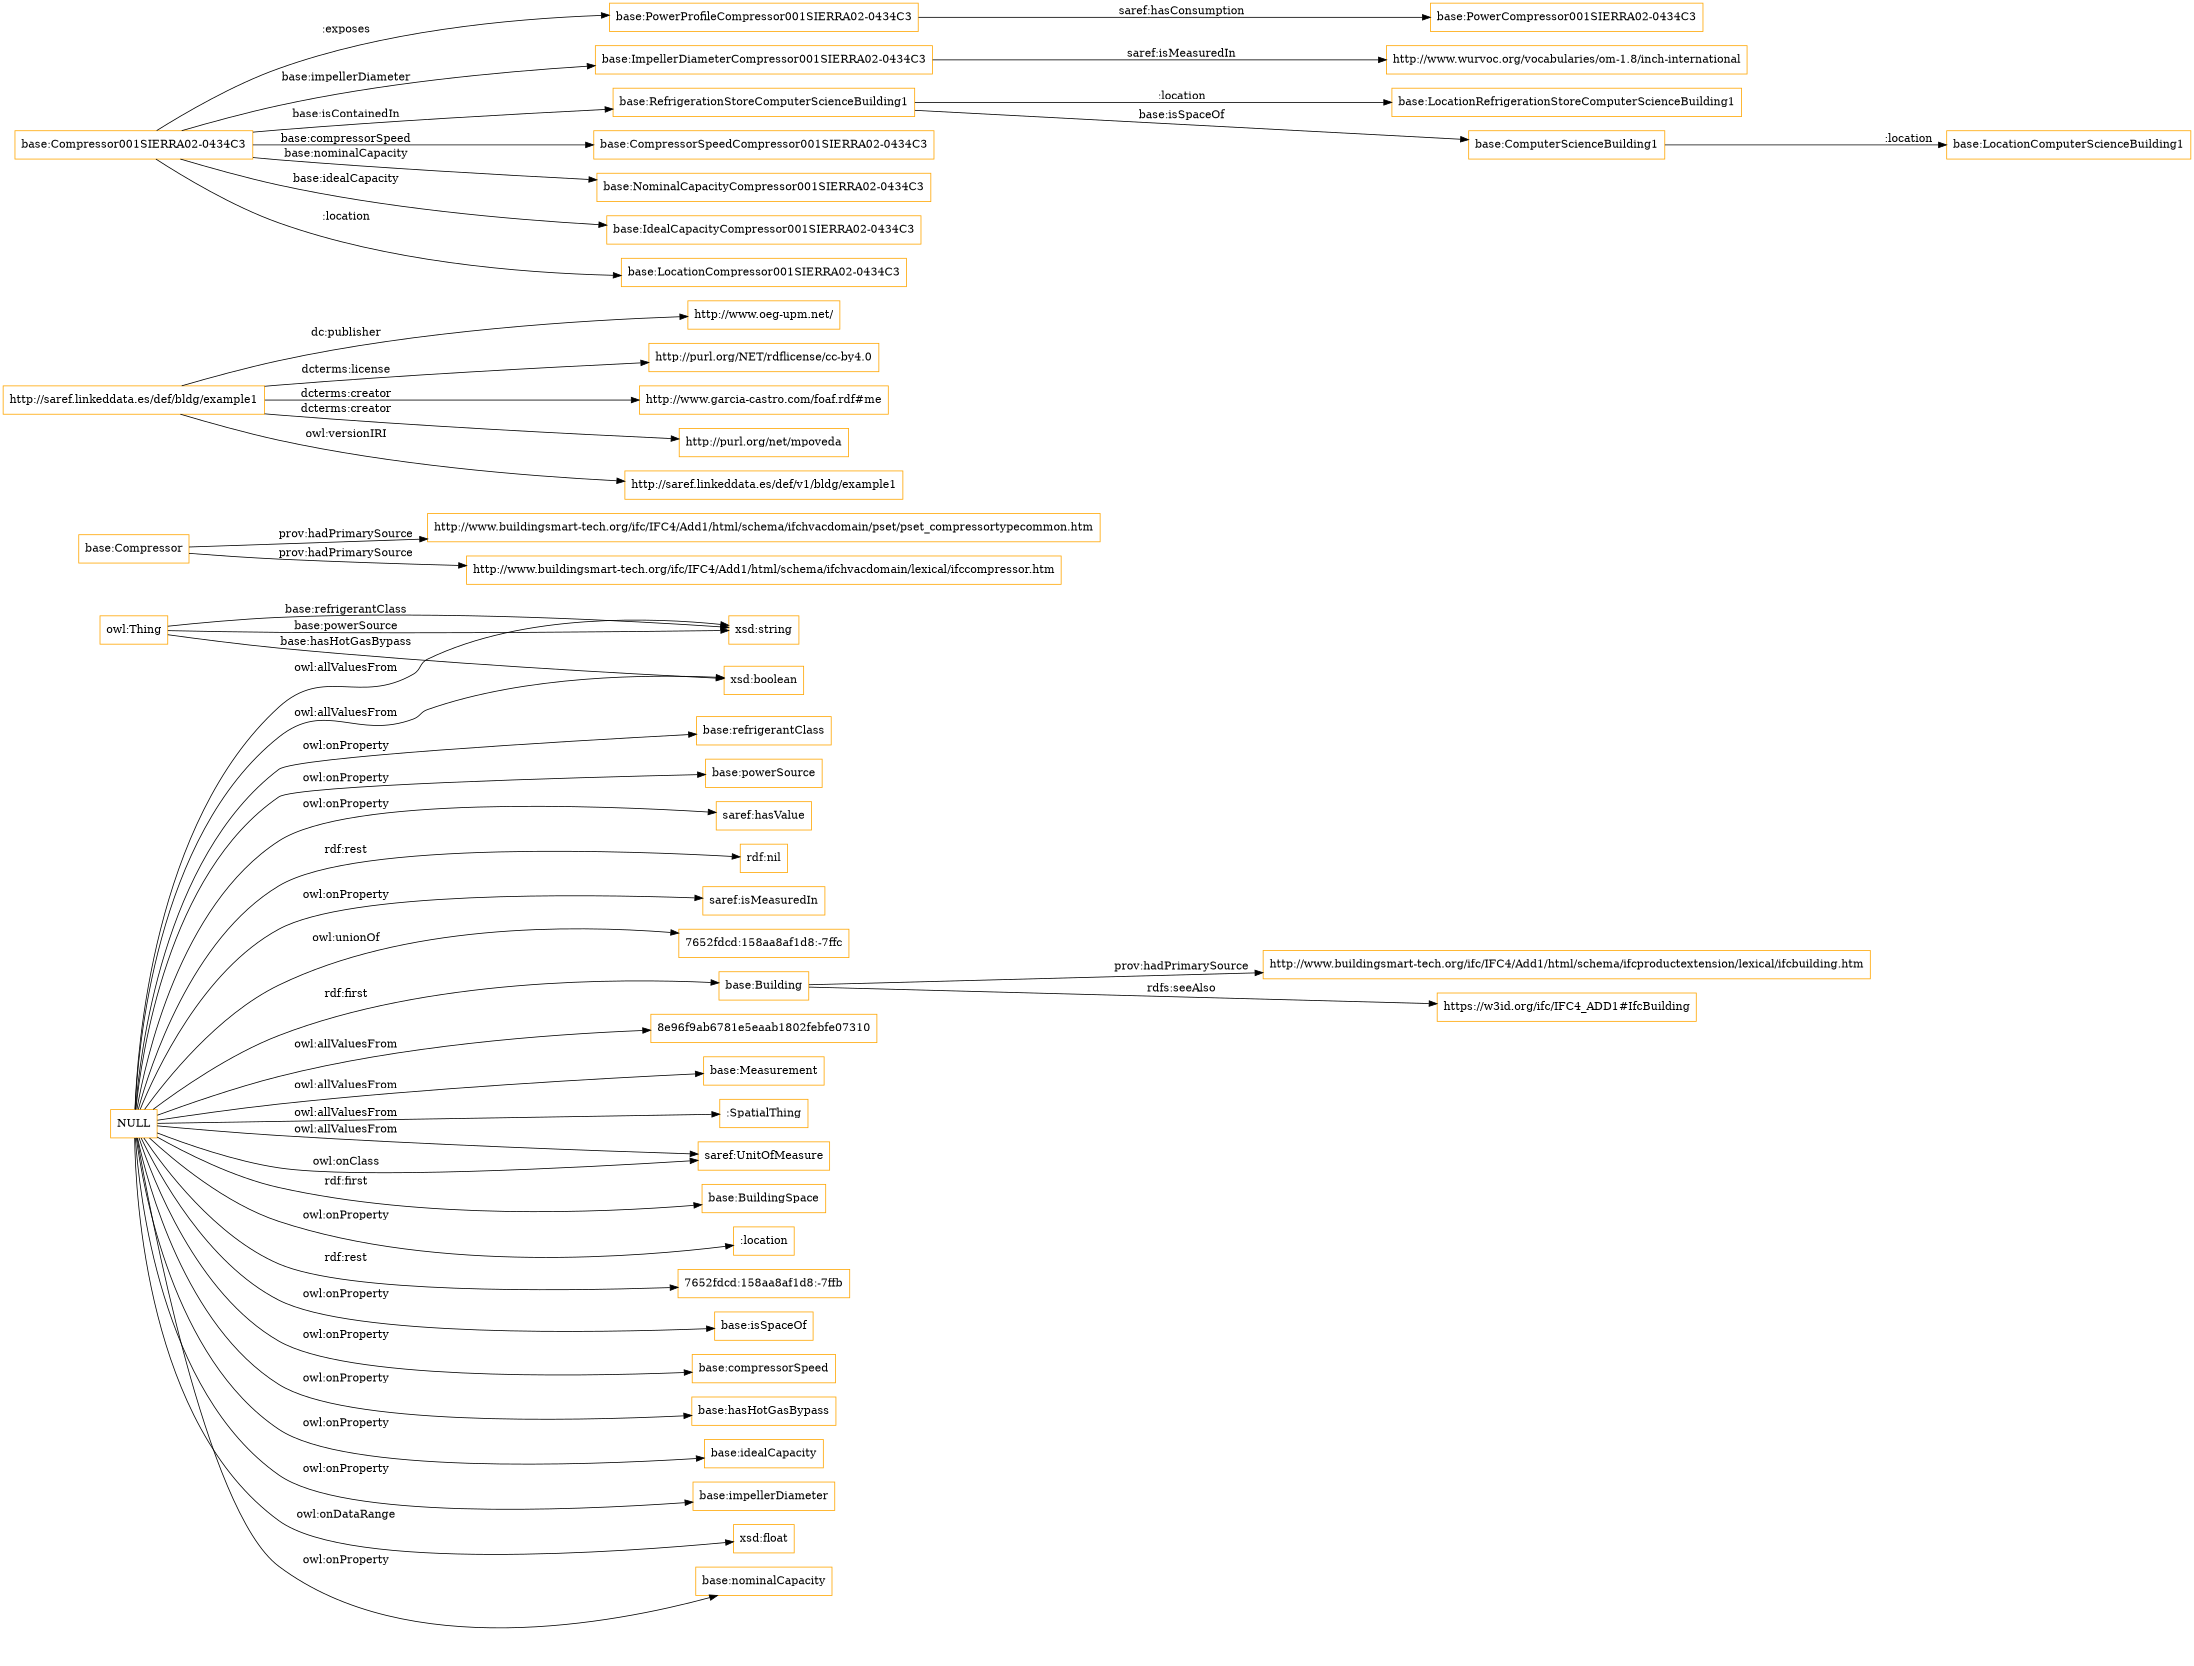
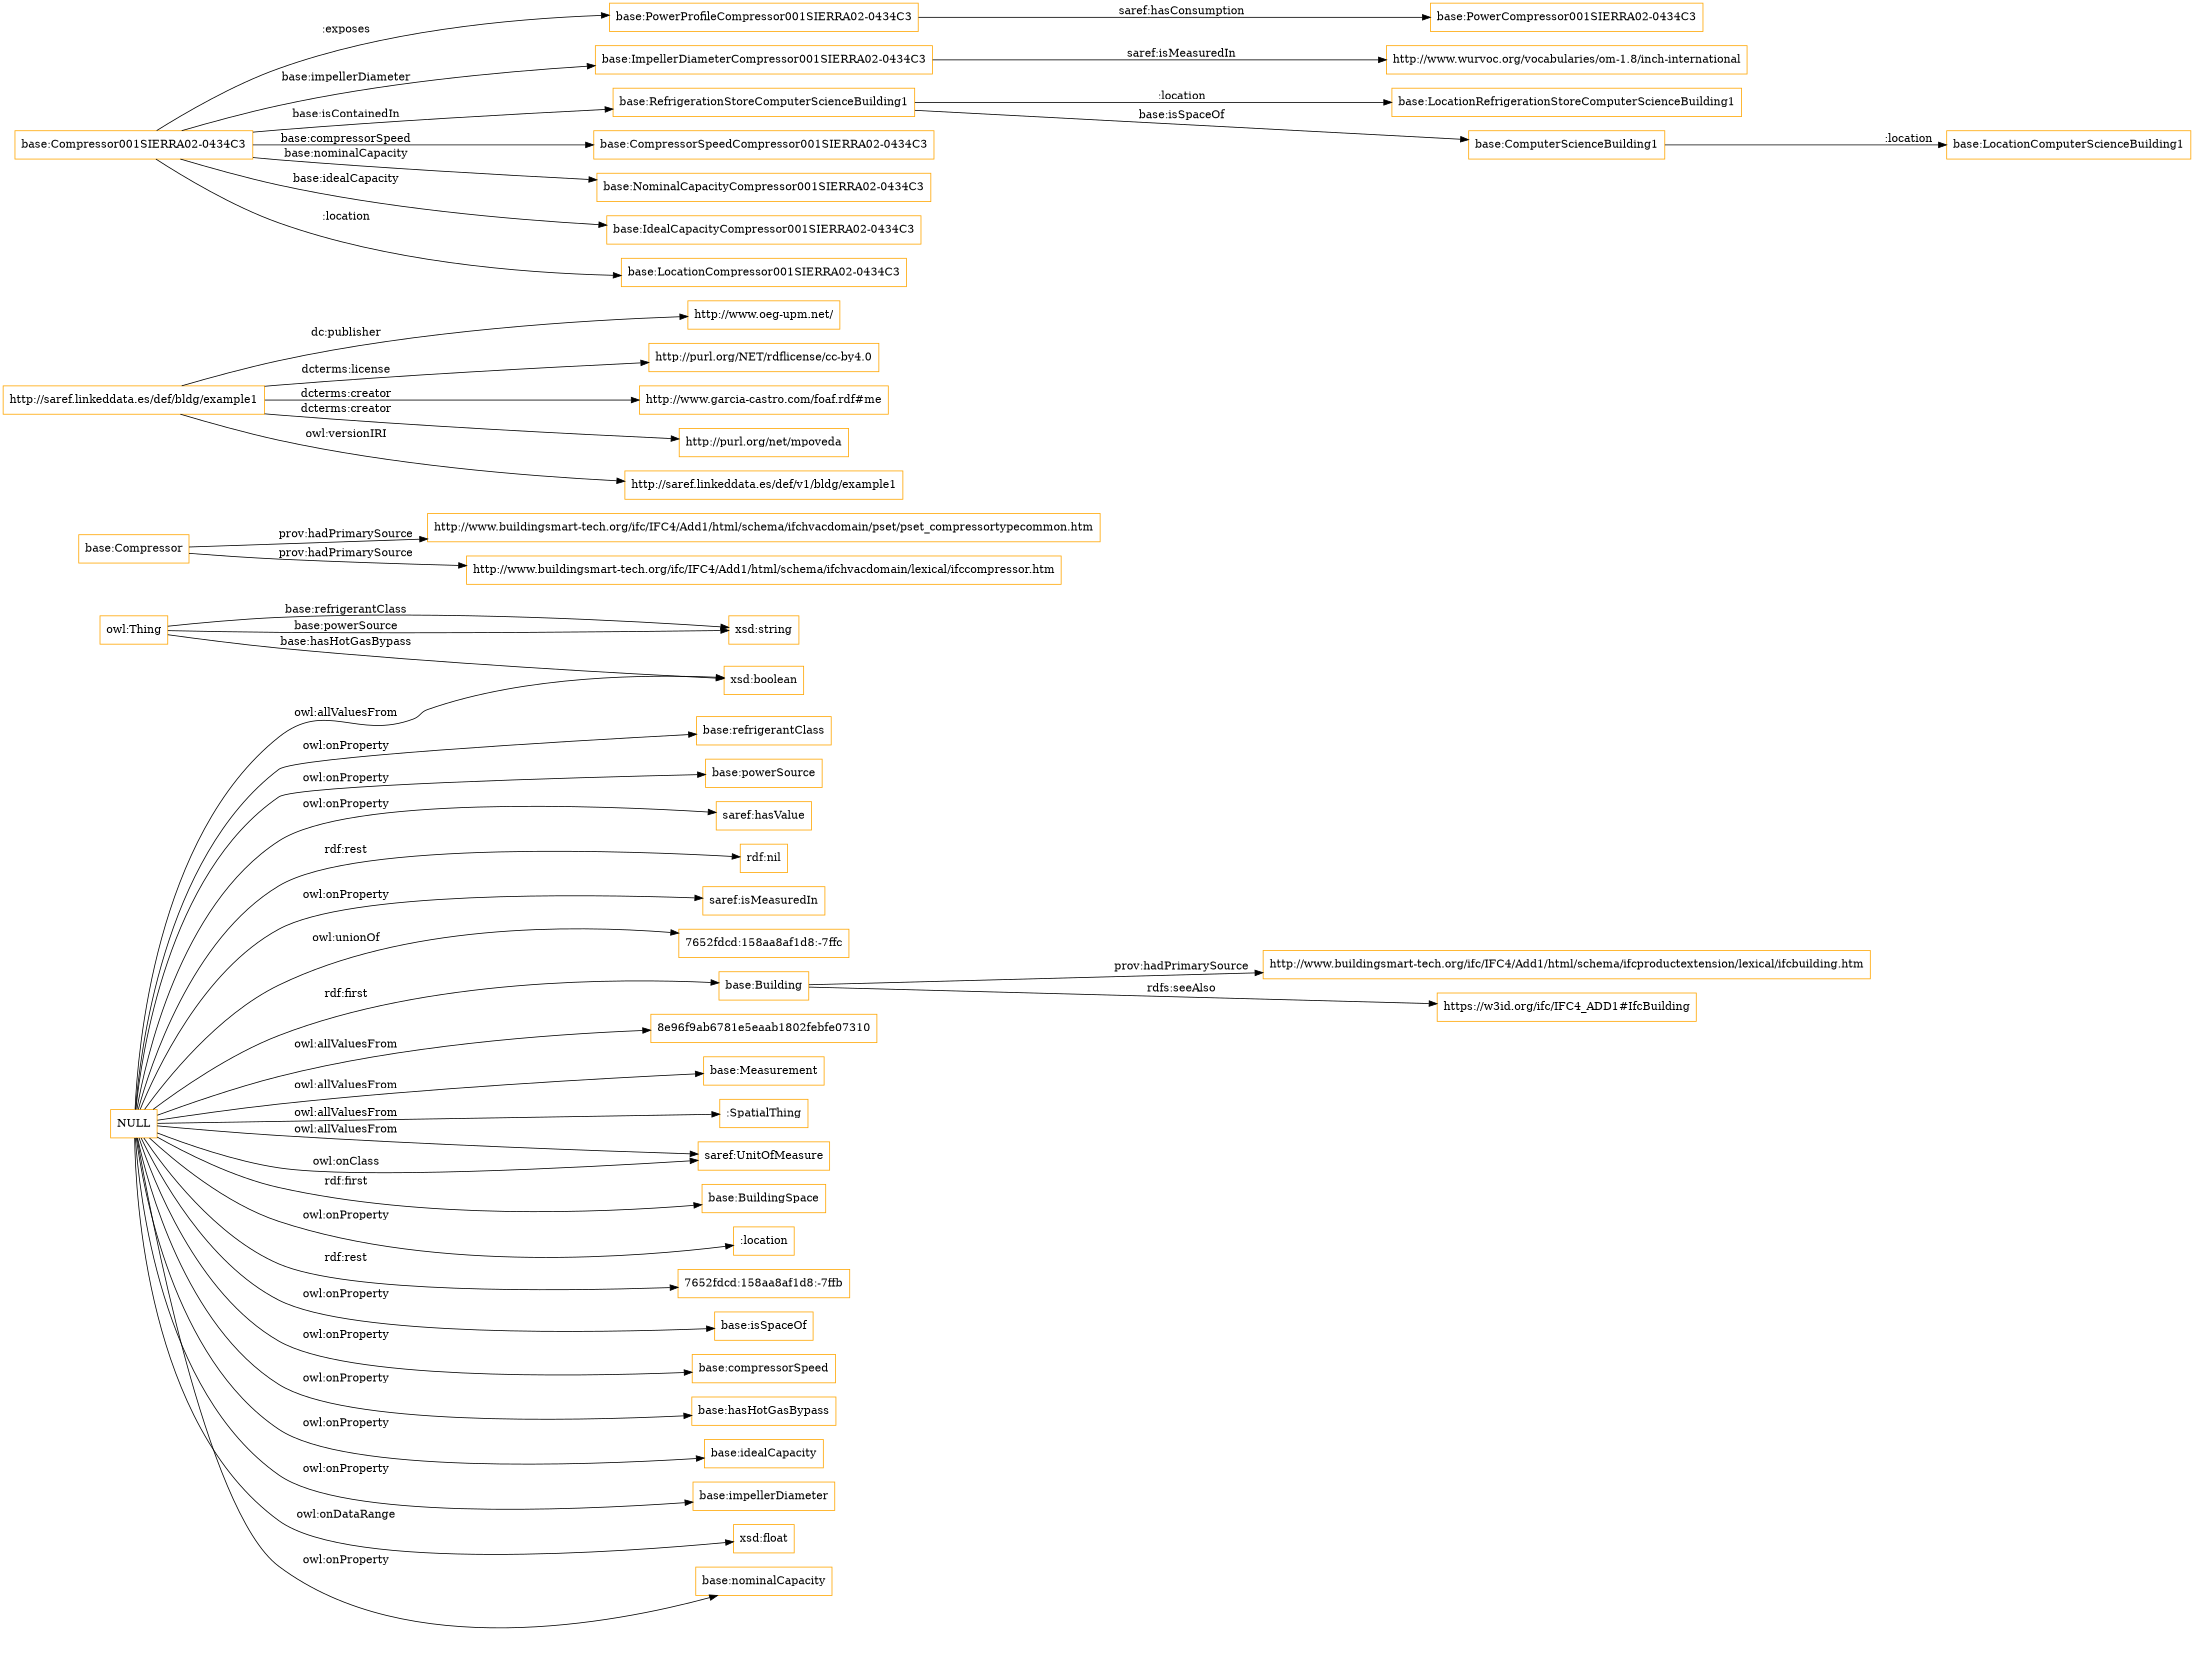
  digraph {
    rankdir=LR
    node [color=orange shape=rectangle]
    "base:Building"
    "http://www.buildingsmart-tech.org/ifc/IFC4/Add1/html/schema/ifcproductextension/lexical/ifcbuilding.htm"
    "https://w3id.org/ifc/IFC4_ADD1#IfcBuilding"
    "base:Compressor"
    "http://www.buildingsmart-tech.org/ifc/IFC4/Add1/html/schema/ifchvacdomain/pset/pset_compressortypecommon.htm"
    "http://www.buildingsmart-tech.org/ifc/IFC4/Add1/html/schema/ifchvacdomain/lexical/ifccompressor.htm"
    "http://saref.linkeddata.es/def/bldg/example1"
    "http://www.oeg-upm.net/"
    "http://purl.org/NET/rdflicense/cc-by4.0"
    "http://www.garcia-castro.com/foaf.rdf#me"
    "http://purl.org/net/mpoveda"
    "http://saref.linkeddata.es/def/v1/bldg/example1"
    "base:PowerProfileCompressor001SIERRA02-0434C3"
    "base:PowerCompressor001SIERRA02-0434C3"
    "base:ImpellerDiameterCompressor001SIERRA02-0434C3"
    "http://www.wurvoc.org/vocabularies/om-1.8/inch-international"
    "base:RefrigerationStoreComputerScienceBuilding1"
    "base:LocationRefrigerationStoreComputerScienceBuilding1"
    "base:ComputerScienceBuilding1"
    "base:LocationComputerScienceBuilding1"
    NULL
    "8e96f9ab6781e5eaab1802febfe07310"
    "base:Measurement"
    ":SpatialThing"
    "saref:UnitOfMeasure"
    "base:BuildingSpace"
    ":location"
    "7652fdcd:158aa8af1d8:-7ffb"
    "base:isSpaceOf"
    "xsd:boolean"
    "base:impellerDiameter"
    "xsd:float"
    "base:nominalCapacity"
    "base:refrigerantClass"
    "base:powerSource"
    "saref:hasValue"
    "rdf:nil"
    "saref:isMeasuredIn"
    "7652fdcd:158aa8af1d8:-7ffc"
    "base:compressorSpeed"
    "base:hasHotGasBypass"
    "xsd:string"
    "base:idealCapacity"
    "base:Compressor001SIERRA02-0434C3"
    "base:CompressorSpeedCompressor001SIERRA02-0434C3"
    "base:NominalCapacityCompressor001SIERRA02-0434C3"
    "base:IdealCapacityCompressor001SIERRA02-0434C3"
    "base:LocationCompressor001SIERRA02-0434C3"
    "owl:Thing"
    "base:Building" -> "http://www.buildingsmart-tech.org/ifc/IFC4/Add1/html/schema/ifcproductextension/lexical/ifcbuilding.htm" [label="prov:hadPrimarySource"]
    "base:Building" -> "https://w3id.org/ifc/IFC4_ADD1#IfcBuilding" [label="rdfs:seeAlso"]
    "base:Compressor" -> "http://www.buildingsmart-tech.org/ifc/IFC4/Add1/html/schema/ifchvacdomain/pset/pset_compressortypecommon.htm" [label="prov:hadPrimarySource"]
    "base:Compressor" -> "http://www.buildingsmart-tech.org/ifc/IFC4/Add1/html/schema/ifchvacdomain/lexical/ifccompressor.htm" [label="prov:hadPrimarySource"]
    "http://saref.linkeddata.es/def/bldg/example1" -> "http://www.oeg-upm.net/" [label="dc:publisher"]
    "http://saref.linkeddata.es/def/bldg/example1" -> "http://purl.org/NET/rdflicense/cc-by4.0" [label="dcterms:license"]
    "http://saref.linkeddata.es/def/bldg/example1" -> "http://www.garcia-castro.com/foaf.rdf#me" [label="dcterms:creator"]
    "http://saref.linkeddata.es/def/bldg/example1" -> "http://purl.org/net/mpoveda" [label="dcterms:creator"]
    "http://saref.linkeddata.es/def/bldg/example1" -> "http://saref.linkeddata.es/def/v1/bldg/example1" [label="owl:versionIRI"]
    "base:PowerProfileCompressor001SIERRA02-0434C3" -> "base:PowerCompressor001SIERRA02-0434C3" [label="saref:hasConsumption"]
    "base:ImpellerDiameterCompressor001SIERRA02-0434C3" -> "http://www.wurvoc.org/vocabularies/om-1.8/inch-international" [label="saref:isMeasuredIn"]
    "base:RefrigerationStoreComputerScienceBuilding1" -> "base:LocationRefrigerationStoreComputerScienceBuilding1" [label=":location"]
    "base:RefrigerationStoreComputerScienceBuilding1" -> "base:ComputerScienceBuilding1" [label="base:isSpaceOf"]
    "base:ComputerScienceBuilding1" -> "base:LocationComputerScienceBuilding1" [label=":location"]
    NULL -> "base:Building" [label="rdf:first"]
    NULL -> "8e96f9ab6781e5eaab1802febfe07310" [label="owl:allValuesFrom"]
    NULL -> "base:Measurement" [label="owl:allValuesFrom"]
    NULL -> ":SpatialThing" [label="owl:allValuesFrom"]
    NULL -> "saref:UnitOfMeasure" [label="owl:onClass"]
    NULL -> "saref:UnitOfMeasure" [label="owl:allValuesFrom"]
    NULL -> "base:BuildingSpace" [label="rdf:first"]
    NULL -> ":location" [label="owl:onProperty"]
    NULL -> "7652fdcd:158aa8af1d8:-7ffb" [label="rdf:rest"]
    NULL -> "base:isSpaceOf" [label="owl:onProperty"]
    NULL -> "xsd:boolean" [label="owl:allValuesFrom"]
    NULL -> "base:impellerDiameter" [label="owl:onProperty"]
    NULL -> "xsd:float" [label="owl:onDataRange"]
    NULL -> "base:nominalCapacity" [label="owl:onProperty"]
    NULL -> "base:refrigerantClass" [label="owl:onProperty"]
    NULL -> "base:powerSource" [label="owl:onProperty"]
    NULL -> "saref:hasValue" [label="owl:onProperty"]
    NULL -> "rdf:nil" [label="rdf:rest"]
    NULL -> "saref:isMeasuredIn" [label="owl:onProperty"]
    NULL -> "7652fdcd:158aa8af1d8:-7ffc" [label="owl:unionOf"]
    NULL -> "base:compressorSpeed" [label="owl:onProperty"]
    NULL -> "base:hasHotGasBypass" [label="owl:onProperty"]
-   NULL -> "xsd:string" [label="owl:allValuesFrom"]
    NULL -> "base:idealCapacity" [label="owl:onProperty"]
    "base:Compressor001SIERRA02-0434C3" -> "base:PowerProfileCompressor001SIERRA02-0434C3" [label=":exposes"]
    "base:Compressor001SIERRA02-0434C3" -> "base:ImpellerDiameterCompressor001SIERRA02-0434C3" [label="base:impellerDiameter"]
    "base:Compressor001SIERRA02-0434C3" -> "base:RefrigerationStoreComputerScienceBuilding1" [label="base:isContainedIn"]
    "base:Compressor001SIERRA02-0434C3" -> "base:CompressorSpeedCompressor001SIERRA02-0434C3" [label="base:compressorSpeed"]
    "base:Compressor001SIERRA02-0434C3" -> "base:NominalCapacityCompressor001SIERRA02-0434C3" [label="base:nominalCapacity"]
    "base:Compressor001SIERRA02-0434C3" -> "base:IdealCapacityCompressor001SIERRA02-0434C3" [label="base:idealCapacity"]
    "base:Compressor001SIERRA02-0434C3" -> "base:LocationCompressor001SIERRA02-0434C3" [label=":location"]
    "owl:Thing" -> "xsd:boolean" [label="base:hasHotGasBypass"]
    "owl:Thing" -> "xsd:string" [label="base:refrigerantClass"]
    "owl:Thing" -> "xsd:string" [label="base:powerSource"]
  }
